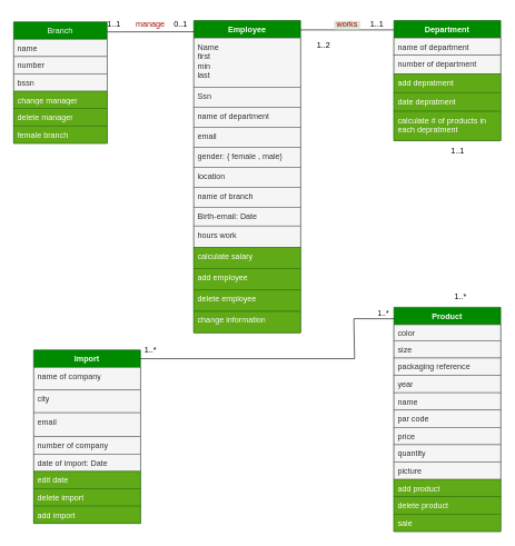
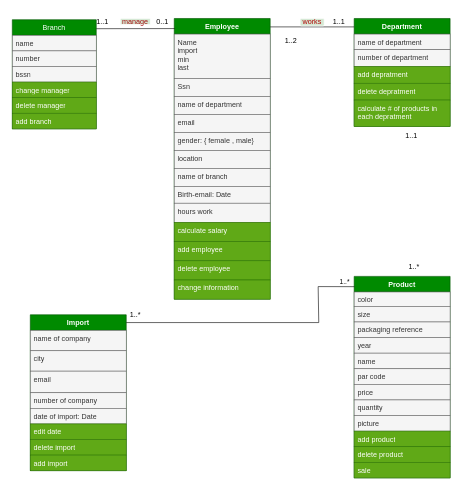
  <mxCell id="0" />
  <mxCell id="1" parent="0" />
  <mxCell id="2" value="Branch" style="swimlane;fontStyle=0;childLayout=stackLayout;horizontal=1;startSize=26;fillColor=#008a00;horizontalStack=0;resizeParent=1;resizeParentMax=0;resizeLast=0;collapsible=1;marginBottom=0;whiteSpace=wrap;html=1;fontColor=#ffffff;strokeColor=#005700;" parent="1" vertex="1"><mxGeometry x="20" y="32" width="140" height="182" as="geometry"><mxRectangle x="40" y="80" width="80" height="30" as="alternateBounds" /></mxGeometry></mxCell>
  <mxCell id="3" value="name" style="text;strokeColor=#666666;fillColor=#f5f5f5;align=left;verticalAlign=top;spacingLeft=4;spacingRight=4;overflow=hidden;rotatable=0;points=[[0,0.5],[1,0.5]];portConstraint=eastwest;whiteSpace=wrap;html=1;fontColor=#333333;" parent="2" vertex="1"><mxGeometry y="26" width="140" height="26" as="geometry" /></mxCell>
  <mxCell id="4" value="number" style="text;strokeColor=#666666;fillColor=#f5f5f5;align=left;verticalAlign=top;spacingLeft=4;spacingRight=4;overflow=hidden;rotatable=0;points=[[0,0.5],[1,0.5]];portConstraint=eastwest;whiteSpace=wrap;html=1;fontColor=#333333;" parent="2" vertex="1"><mxGeometry y="52" width="140" height="26" as="geometry" /></mxCell>
  <mxCell id="5" value="bssn" style="text;strokeColor=#666666;fillColor=#f5f5f5;align=left;verticalAlign=top;spacingLeft=4;spacingRight=4;overflow=hidden;rotatable=0;points=[[0,0.5],[1,0.5]];portConstraint=eastwest;whiteSpace=wrap;html=1;fontColor=#333333;" vertex="1" parent="2"><mxGeometry y="78" width="140" height="26" as="geometry" /></mxCell>
  <mxCell id="6" value="change manager" style="text;strokeColor=#2D7600;fillColor=#60a917;align=left;verticalAlign=top;spacingLeft=4;spacingRight=4;overflow=hidden;rotatable=0;points=[[0,0.5],[1,0.5]];portConstraint=eastwest;whiteSpace=wrap;html=1;fontColor=#ffffff;" parent="2" vertex="1"><mxGeometry y="104" width="140" height="26" as="geometry" /></mxCell>
  <mxCell id="7" value="delete manager" style="text;strokeColor=#2D7600;fillColor=#60a917;align=left;verticalAlign=top;spacingLeft=4;spacingRight=4;overflow=hidden;rotatable=0;points=[[0,0.5],[1,0.5]];portConstraint=eastwest;whiteSpace=wrap;html=1;fontColor=#ffffff;" parent="2" vertex="1"><mxGeometry y="130" width="140" height="26" as="geometry" /></mxCell>
- <mxCell id="8" value="female branch" style="text;strokeColor=#2D7600;fillColor=#60a917;align=left;verticalAlign=top;spacingLeft=4;spacingRight=4;overflow=hidden;rotatable=0;points=[[0,0.5],[1,0.5]];portConstraint=eastwest;whiteSpace=wrap;html=1;fontColor=#ffffff;" parent="2" vertex="1"><mxGeometry y="156" width="140" height="26" as="geometry" /></mxCell>
+ <mxCell id="8" value="add branch" style="text;strokeColor=#2D7600;fillColor=#60a917;align=left;verticalAlign=top;spacingLeft=4;spacingRight=4;overflow=hidden;rotatable=0;points=[[0,0.5],[1,0.5]];portConstraint=eastwest;whiteSpace=wrap;html=1;fontColor=#ffffff;" parent="2" vertex="1"><mxGeometry y="156" width="140" height="26" as="geometry" /></mxCell>
  <mxCell id="9" value="Product" style="swimlane;fontStyle=1;align=center;verticalAlign=top;childLayout=stackLayout;horizontal=1;startSize=26;horizontalStack=0;resizeParent=1;resizeParentMax=0;resizeLast=0;collapsible=1;marginBottom=0;whiteSpace=wrap;html=1;fillColor=#008a00;fontColor=#ffffff;strokeColor=#005700;" parent="1" vertex="1"><mxGeometry x="590" y="460" width="160" height="336" as="geometry" /></mxCell>
  <mxCell id="10" value="color&lt;br&gt;" style="text;strokeColor=#666666;fillColor=#f5f5f5;align=left;verticalAlign=top;spacingLeft=4;spacingRight=4;overflow=hidden;rotatable=0;points=[[0,0.5],[1,0.5]];portConstraint=eastwest;whiteSpace=wrap;html=1;fontColor=#333333;" parent="9" vertex="1"><mxGeometry y="26" width="160" height="24" as="geometry" /></mxCell>
  <mxCell id="11" value="" style="line;strokeWidth=1;fillColor=none;align=left;verticalAlign=middle;spacingTop=-1;spacingLeft=3;spacingRight=3;rotatable=0;labelPosition=right;points=[];portConstraint=eastwest;strokeColor=inherit;" parent="9" vertex="1"><mxGeometry y="50" width="160" as="geometry" /></mxCell>
  <mxCell id="12" value="size" style="text;align=left;verticalAlign=top;spacingLeft=4;spacingRight=4;overflow=hidden;rotatable=0;points=[[0,0.5],[1,0.5]];portConstraint=eastwest;whiteSpace=wrap;html=1;fillColor=#f5f5f5;fontColor=#333333;strokeColor=#666666;" parent="9" vertex="1"><mxGeometry y="50" width="160" height="26" as="geometry" /></mxCell>
  <mxCell id="13" value="packaging reference" style="text;align=left;verticalAlign=top;spacingLeft=4;spacingRight=4;overflow=hidden;rotatable=0;points=[[0,0.5],[1,0.5]];portConstraint=eastwest;whiteSpace=wrap;html=1;fillColor=#f5f5f5;fontColor=#333333;strokeColor=#666666;" parent="9" vertex="1"><mxGeometry y="76" width="160" height="26" as="geometry" /></mxCell>
  <mxCell id="14" value="year" style="text;align=left;verticalAlign=top;spacingLeft=4;spacingRight=4;overflow=hidden;rotatable=0;points=[[0,0.5],[1,0.5]];portConstraint=eastwest;whiteSpace=wrap;html=1;fillColor=#f5f5f5;fontColor=#333333;strokeColor=#666666;" parent="9" vertex="1"><mxGeometry y="102" width="160" height="26" as="geometry" /></mxCell>
  <mxCell id="15" value="name" style="text;align=left;verticalAlign=top;spacingLeft=4;spacingRight=4;overflow=hidden;rotatable=0;points=[[0,0.5],[1,0.5]];portConstraint=eastwest;whiteSpace=wrap;html=1;fillColor=#f5f5f5;fontColor=#333333;strokeColor=#666666;" parent="9" vertex="1"><mxGeometry y="128" width="160" height="26" as="geometry" /></mxCell>
  <mxCell id="16" value="par code" style="text;strokeColor=#666666;fillColor=#f5f5f5;align=left;verticalAlign=top;spacingLeft=4;spacingRight=4;overflow=hidden;rotatable=0;points=[[0,0.5],[1,0.5]];portConstraint=eastwest;whiteSpace=wrap;html=1;fontColor=#333333;" parent="9" vertex="1"><mxGeometry y="154" width="160" height="26" as="geometry" /></mxCell>
  <mxCell id="17" value="price" style="text;strokeColor=#666666;fillColor=#f5f5f5;align=left;verticalAlign=top;spacingLeft=4;spacingRight=4;overflow=hidden;rotatable=0;points=[[0,0.5],[1,0.5]];portConstraint=eastwest;whiteSpace=wrap;html=1;fontColor=#333333;" parent="9" vertex="1"><mxGeometry y="180" width="160" height="26" as="geometry" /></mxCell>
  <mxCell id="18" value="quantity" style="text;strokeColor=#666666;fillColor=#f5f5f5;align=left;verticalAlign=top;spacingLeft=4;spacingRight=4;overflow=hidden;rotatable=0;points=[[0,0.5],[1,0.5]];portConstraint=eastwest;whiteSpace=wrap;html=1;fontColor=#333333;" parent="9" vertex="1"><mxGeometry y="206" width="160" height="26" as="geometry" /></mxCell>
  <mxCell id="19" value="picture" style="text;strokeColor=#666666;fillColor=#f5f5f5;align=left;verticalAlign=top;spacingLeft=4;spacingRight=4;overflow=hidden;rotatable=0;points=[[0,0.5],[1,0.5]];portConstraint=eastwest;whiteSpace=wrap;html=1;fontColor=#333333;" parent="9" vertex="1"><mxGeometry y="232" width="160" height="26" as="geometry" /></mxCell>
  <mxCell id="20" value="add product" style="text;strokeColor=#2D7600;fillColor=#60a917;align=left;verticalAlign=top;spacingLeft=4;spacingRight=4;overflow=hidden;rotatable=0;points=[[0,0.5],[1,0.5]];portConstraint=eastwest;whiteSpace=wrap;html=1;fontColor=#ffffff;" parent="9" vertex="1"><mxGeometry y="258" width="160" height="26" as="geometry" /></mxCell>
  <mxCell id="21" value="delete product" style="text;strokeColor=#2D7600;fillColor=#60a917;align=left;verticalAlign=top;spacingLeft=4;spacingRight=4;overflow=hidden;rotatable=0;points=[[0,0.5],[1,0.5]];portConstraint=eastwest;whiteSpace=wrap;html=1;fontColor=#ffffff;" parent="9" vertex="1"><mxGeometry y="284" width="160" height="26" as="geometry" /></mxCell>
  <mxCell id="22" value="sale" style="text;strokeColor=#2D7600;fillColor=#60a917;align=left;verticalAlign=top;spacingLeft=4;spacingRight=4;overflow=hidden;rotatable=0;points=[[0,0.5],[1,0.5]];portConstraint=eastwest;whiteSpace=wrap;html=1;fontColor=#ffffff;" parent="9" vertex="1"><mxGeometry y="310" width="160" height="26" as="geometry" /></mxCell>
  <mxCell id="23" value="Department" style="swimlane;fontStyle=1;align=center;verticalAlign=top;childLayout=stackLayout;horizontal=1;startSize=26;horizontalStack=0;resizeParent=1;resizeParentMax=0;resizeLast=0;collapsible=1;marginBottom=0;whiteSpace=wrap;html=1;fillColor=#008a00;fontColor=#ffffff;strokeColor=#005700;" parent="1" vertex="1"><mxGeometry x="590" y="30" width="160" height="180" as="geometry" /></mxCell>
  <mxCell id="24" value="name of department" style="text;strokeColor=#666666;fillColor=#f5f5f5;align=left;verticalAlign=top;spacingLeft=4;spacingRight=4;overflow=hidden;rotatable=0;points=[[0,0.5],[1,0.5]];portConstraint=eastwest;whiteSpace=wrap;html=1;fontColor=#333333;" parent="23" vertex="1"><mxGeometry y="26" width="160" height="26" as="geometry" /></mxCell>
  <mxCell id="25" value="number of department" style="text;strokeColor=#666666;fillColor=#f5f5f5;align=left;verticalAlign=top;spacingLeft=4;spacingRight=4;overflow=hidden;rotatable=0;points=[[0,0.5],[1,0.5]];portConstraint=eastwest;whiteSpace=wrap;html=1;fontColor=#333333;" parent="23" vertex="1"><mxGeometry y="52" width="160" height="28" as="geometry" /></mxCell>
  <mxCell id="26" value="" style="line;strokeWidth=1;fillColor=none;align=left;verticalAlign=middle;spacingTop=-1;spacingLeft=3;spacingRight=3;rotatable=0;labelPosition=right;points=[];portConstraint=eastwest;strokeColor=inherit;" parent="23" vertex="1"><mxGeometry y="80" width="160" as="geometry" /></mxCell>
  <mxCell id="27" value="add depratment" style="text;strokeColor=#2D7600;fillColor=#60a917;align=left;verticalAlign=top;spacingLeft=4;spacingRight=4;overflow=hidden;rotatable=0;points=[[0,0.5],[1,0.5]];portConstraint=eastwest;whiteSpace=wrap;html=1;fontColor=#ffffff;" parent="23" vertex="1"><mxGeometry y="80" width="160" height="28" as="geometry" /></mxCell>
- <mxCell id="28" value="date depratment" style="text;strokeColor=#2D7600;fillColor=#60a917;align=left;verticalAlign=top;spacingLeft=4;spacingRight=4;overflow=hidden;rotatable=0;points=[[0,0.5],[1,0.5]];portConstraint=eastwest;whiteSpace=wrap;html=1;fontColor=#ffffff;" parent="23" vertex="1"><mxGeometry y="108" width="160" height="28" as="geometry" /></mxCell>
+ <mxCell id="28" value="delete depratment" style="text;strokeColor=#2D7600;fillColor=#60a917;align=left;verticalAlign=top;spacingLeft=4;spacingRight=4;overflow=hidden;rotatable=0;points=[[0,0.5],[1,0.5]];portConstraint=eastwest;whiteSpace=wrap;html=1;fontColor=#ffffff;" parent="23" vertex="1"><mxGeometry y="108" width="160" height="28" as="geometry" /></mxCell>
  <mxCell id="29" value="calculate # of products in each depratment" style="text;strokeColor=#2D7600;fillColor=#60a917;align=left;verticalAlign=top;spacingLeft=4;spacingRight=4;overflow=hidden;rotatable=0;points=[[0,0.5],[1,0.5]];portConstraint=eastwest;whiteSpace=wrap;html=1;fontColor=#ffffff;" parent="23" vertex="1"><mxGeometry y="136" width="160" height="44" as="geometry" /></mxCell>
  <mxCell id="30" value="Employee" style="swimlane;fontStyle=1;align=center;verticalAlign=top;childLayout=stackLayout;horizontal=1;startSize=26;horizontalStack=0;resizeParent=1;resizeParentMax=0;resizeLast=0;collapsible=1;marginBottom=0;whiteSpace=wrap;html=1;fillColor=#008a00;fontColor=#ffffff;strokeColor=#005700;" parent="1" vertex="1"><mxGeometry x="290" y="30" width="160" height="468" as="geometry"><mxRectangle x="200" y="80" width="100" height="30" as="alternateBounds" /></mxGeometry></mxCell>
- <mxCell id="31" value="Name&lt;br&gt;first&lt;br&gt;min&lt;br&gt;last" style="text;align=left;verticalAlign=top;spacingLeft=4;spacingRight=4;overflow=hidden;rotatable=0;points=[[0,0.5],[1,0.5]];portConstraint=eastwest;whiteSpace=wrap;html=1;fillColor=#f5f5f5;fontColor=#333333;strokeColor=#666666;" parent="30" vertex="1"><mxGeometry y="26" width="160" height="74" as="geometry" /></mxCell>
+ <mxCell id="31" value="Name&lt;br&gt;import&lt;br&gt;min&lt;br&gt;last" style="text;align=left;verticalAlign=top;spacingLeft=4;spacingRight=4;overflow=hidden;rotatable=0;points=[[0,0.5],[1,0.5]];portConstraint=eastwest;whiteSpace=wrap;html=1;fillColor=#f5f5f5;fontColor=#333333;strokeColor=#666666;" parent="30" vertex="1"><mxGeometry y="26" width="160" height="74" as="geometry" /></mxCell>
  <mxCell id="32" value="Ssn" style="text;strokeColor=#666666;fillColor=#f5f5f5;align=left;verticalAlign=top;spacingLeft=4;spacingRight=4;overflow=hidden;rotatable=0;points=[[0,0.5],[1,0.5]];portConstraint=eastwest;whiteSpace=wrap;html=1;fontColor=#333333;" parent="30" vertex="1"><mxGeometry y="100" width="160" height="30" as="geometry" /></mxCell>
  <mxCell id="33" value="name of department" style="text;strokeColor=#666666;fillColor=#f5f5f5;align=left;verticalAlign=top;spacingLeft=4;spacingRight=4;overflow=hidden;rotatable=0;points=[[0,0.5],[1,0.5]];portConstraint=eastwest;whiteSpace=wrap;html=1;fontColor=#333333;" parent="30" vertex="1"><mxGeometry y="130" width="160" height="30" as="geometry" /></mxCell>
  <mxCell id="34" value="email" style="text;strokeColor=#666666;fillColor=#f5f5f5;align=left;verticalAlign=top;spacingLeft=4;spacingRight=4;overflow=hidden;rotatable=0;points=[[0,0.5],[1,0.5]];portConstraint=eastwest;whiteSpace=wrap;html=1;fontColor=#333333;" parent="30" vertex="1"><mxGeometry y="160" width="160" height="30" as="geometry" /></mxCell>
  <mxCell id="35" value="gender: { female , male}" style="text;strokeColor=#666666;fillColor=#f5f5f5;align=left;verticalAlign=top;spacingLeft=4;spacingRight=4;overflow=hidden;rotatable=0;points=[[0,0.5],[1,0.5]];portConstraint=eastwest;whiteSpace=wrap;html=1;fontColor=#333333;" parent="30" vertex="1"><mxGeometry y="190" width="160" height="30" as="geometry" /></mxCell>
  <mxCell id="36" value="location" style="text;strokeColor=#666666;fillColor=#f5f5f5;align=left;verticalAlign=top;spacingLeft=4;spacingRight=4;overflow=hidden;rotatable=0;points=[[0,0.5],[1,0.5]];portConstraint=eastwest;whiteSpace=wrap;html=1;fontColor=#333333;" parent="30" vertex="1"><mxGeometry y="220" width="160" height="30" as="geometry" /></mxCell>
  <mxCell id="37" value="name of branch" style="text;strokeColor=#666666;fillColor=#f5f5f5;align=left;verticalAlign=top;spacingLeft=4;spacingRight=4;overflow=hidden;rotatable=0;points=[[0,0.5],[1,0.5]];portConstraint=eastwest;whiteSpace=wrap;html=1;fontColor=#333333;" parent="30" vertex="1"><mxGeometry y="250" width="160" height="30" as="geometry" /></mxCell>
  <mxCell id="38" value="Birth-email: Date" style="text;strokeColor=#666666;fillColor=#f5f5f5;align=left;verticalAlign=top;spacingLeft=4;spacingRight=4;overflow=hidden;rotatable=0;points=[[0,0.5],[1,0.5]];portConstraint=eastwest;whiteSpace=wrap;html=1;fontColor=#333333;" parent="30" vertex="1"><mxGeometry y="280" width="160" height="28" as="geometry" /></mxCell>
  <mxCell id="39" value="hours work" style="text;strokeColor=#666666;fillColor=#f5f5f5;align=left;verticalAlign=top;spacingLeft=4;spacingRight=4;overflow=hidden;rotatable=0;points=[[0,0.5],[1,0.5]];portConstraint=eastwest;whiteSpace=wrap;html=1;fontColor=#333333;" parent="30" vertex="1"><mxGeometry y="308" width="160" height="32" as="geometry" /></mxCell>
  <mxCell id="40" value="" style="line;strokeWidth=1;fillColor=none;align=left;verticalAlign=middle;spacingTop=-1;spacingLeft=3;spacingRight=3;rotatable=0;labelPosition=right;points=[];portConstraint=eastwest;strokeColor=inherit;" parent="30" vertex="1"><mxGeometry y="340" width="160" as="geometry" /></mxCell>
  <mxCell id="41" value="calculate salary" style="text;align=left;verticalAlign=top;spacingLeft=4;spacingRight=4;overflow=hidden;rotatable=0;points=[[0,0.5],[1,0.5]];portConstraint=eastwest;whiteSpace=wrap;html=1;fillColor=#60a917;fontColor=#ffffff;strokeColor=#2D7600;" parent="30" vertex="1"><mxGeometry y="340" width="160" height="32" as="geometry" /></mxCell>
  <mxCell id="42" value="add employee" style="text;align=left;verticalAlign=top;spacingLeft=4;spacingRight=4;overflow=hidden;rotatable=0;points=[[0,0.5],[1,0.5]];portConstraint=eastwest;whiteSpace=wrap;html=1;fillColor=#60a917;fontColor=#ffffff;strokeColor=#2D7600;" parent="30" vertex="1"><mxGeometry y="372" width="160" height="32" as="geometry" /></mxCell>
  <mxCell id="43" value="delete employee" style="text;align=left;verticalAlign=top;spacingLeft=4;spacingRight=4;overflow=hidden;rotatable=0;points=[[0,0.5],[1,0.5]];portConstraint=eastwest;whiteSpace=wrap;html=1;fillColor=#60a917;fontColor=#ffffff;strokeColor=#2D7600;" parent="30" vertex="1"><mxGeometry y="404" width="160" height="32" as="geometry" /></mxCell>
  <mxCell id="44" value="change information" style="text;align=left;verticalAlign=top;spacingLeft=4;spacingRight=4;overflow=hidden;rotatable=0;points=[[0,0.5],[1,0.5]];portConstraint=eastwest;whiteSpace=wrap;html=1;fillColor=#60a917;fontColor=#ffffff;strokeColor=#2D7600;" parent="30" vertex="1"><mxGeometry y="436" width="160" height="32" as="geometry" /></mxCell>
  <mxCell id="45" value="" style="line;strokeWidth=1;fillColor=none;align=left;verticalAlign=middle;spacingTop=-1;spacingLeft=3;spacingRight=3;rotatable=0;labelPosition=right;points=[];portConstraint=eastwest;strokeColor=inherit;" parent="1" vertex="1"><mxGeometry x="450" y="40" width="140" height="8" as="geometry" /></mxCell>
  <mxCell id="46" value="1..2" style="rounded=1;whiteSpace=wrap;html=1;strokeColor=#ffffff;arcSize=50;" parent="1" vertex="1"><mxGeometry x="470" y="60" width="30" height="15" as="geometry" /></mxCell>
  <mxCell id="47" value="1..1" style="rounded=1;whiteSpace=wrap;html=1;strokeColor=#ffffff;" parent="1" vertex="1"><mxGeometry x="550" y="30" width="30" height="10" as="geometry" /></mxCell>
  <mxCell id="48" value="&lt;font color=&quot;#b10202&quot;&gt;works&lt;/font&gt;" style="rounded=1;whiteSpace=wrap;html=1;strokeColor=#ffffff;fillColor=#d5e8d4;" parent="1" vertex="1"><mxGeometry x="500" y="30" width="40" height="12.5" as="geometry" /></mxCell>
  <mxCell id="49" value="" style="endArrow=none;html=1;rounded=0;entryX=1.02;entryY=0.893;entryDx=0;entryDy=0;entryPerimeter=0;" parent="1" target="66" edge="1"><mxGeometry width="50" height="50" relative="1" as="geometry"><mxPoint x="160" y="47" as="sourcePoint" /><mxPoint x="290" y="43" as="targetPoint" /><Array as="points" /></mxGeometry></mxCell>
- <mxCell id="50" value="manage" style="rounded=0;whiteSpace=wrap;html=1;strokeColor=#ffffff;fontColor=#a30a0a;" parent="1" vertex="1"><mxGeometry x="200" y="30" width="50" height="10" as="geometry" /></mxCell>
+ <mxCell id="50" value="manage" style="rounded=0;whiteSpace=wrap;html=1;strokeColor=#ffffff;fontColor=#a30a0a;fillColor=#d5e8d4;" parent="1" vertex="1"><mxGeometry x="200" y="30" width="50" height="10" as="geometry" /></mxCell>
  <mxCell id="51" value="1..*" style="rounded=1;whiteSpace=wrap;html=1;strokeColor=#ffffff;" parent="1" vertex="1"><mxGeometry x="675" y="440" width="30" height="10" as="geometry" /></mxCell>
  <mxCell id="52" value="Import" style="swimlane;fontStyle=1;align=center;verticalAlign=top;childLayout=stackLayout;horizontal=1;startSize=26;horizontalStack=0;resizeParent=1;resizeParentMax=0;resizeLast=0;collapsible=1;marginBottom=0;whiteSpace=wrap;html=1;fillColor=#008a00;fontColor=#ffffff;strokeColor=#005700;" parent="1" vertex="1"><mxGeometry x="50" y="524" width="160" height="260" as="geometry" /></mxCell>
  <mxCell id="53" value="name of company" style="text;strokeColor=#666666;fillColor=#f5f5f5;align=left;verticalAlign=top;spacingLeft=4;spacingRight=4;overflow=hidden;rotatable=0;points=[[0,0.5],[1,0.5]];portConstraint=eastwest;whiteSpace=wrap;html=1;fontColor=#333333;" parent="52" vertex="1"><mxGeometry y="26" width="160" height="34" as="geometry" /></mxCell>
  <mxCell id="54" value="city" style="text;strokeColor=#666666;fillColor=#f5f5f5;align=left;verticalAlign=top;spacingLeft=4;spacingRight=4;overflow=hidden;rotatable=0;points=[[0,0.5],[1,0.5]];portConstraint=eastwest;whiteSpace=wrap;html=1;fontColor=#333333;" parent="52" vertex="1"><mxGeometry y="60" width="160" height="34" as="geometry" /></mxCell>
  <mxCell id="55" value="email" style="text;strokeColor=#666666;fillColor=#f5f5f5;align=left;verticalAlign=top;spacingLeft=4;spacingRight=4;overflow=hidden;rotatable=0;points=[[0,0.5],[1,0.5]];portConstraint=eastwest;whiteSpace=wrap;html=1;fontColor=#333333;" parent="52" vertex="1"><mxGeometry y="94" width="160" height="36" as="geometry" /></mxCell>
  <mxCell id="56" value="number of company" style="text;strokeColor=#666666;fillColor=#f5f5f5;align=left;verticalAlign=top;spacingLeft=4;spacingRight=4;overflow=hidden;rotatable=0;points=[[0,0.5],[1,0.5]];portConstraint=eastwest;whiteSpace=wrap;html=1;fontColor=#333333;" parent="52" vertex="1"><mxGeometry y="130" width="160" height="26" as="geometry" /></mxCell>
  <mxCell id="57" value="date of import: Date" style="text;strokeColor=#666666;fillColor=#f5f5f5;align=left;verticalAlign=top;spacingLeft=4;spacingRight=4;overflow=hidden;rotatable=0;points=[[0,0.5],[1,0.5]];portConstraint=eastwest;whiteSpace=wrap;html=1;fontColor=#333333;" parent="52" vertex="1"><mxGeometry y="156" width="160" height="26" as="geometry" /></mxCell>
  <mxCell id="58" value="edit date" style="text;strokeColor=#2D7600;fillColor=#60a917;align=left;verticalAlign=top;spacingLeft=4;spacingRight=4;overflow=hidden;rotatable=0;points=[[0,0.5],[1,0.5]];portConstraint=eastwest;whiteSpace=wrap;html=1;fontColor=#ffffff;" parent="52" vertex="1"><mxGeometry y="182" width="160" height="26" as="geometry" /></mxCell>
  <mxCell id="59" value="delete import" style="text;strokeColor=#2D7600;fillColor=#60a917;align=left;verticalAlign=top;spacingLeft=4;spacingRight=4;overflow=hidden;rotatable=0;points=[[0,0.5],[1,0.5]];portConstraint=eastwest;whiteSpace=wrap;html=1;fontColor=#ffffff;" parent="52" vertex="1"><mxGeometry y="208" width="160" height="26" as="geometry" /></mxCell>
  <mxCell id="60" value="add import" style="text;strokeColor=#2D7600;fillColor=#60a917;align=left;verticalAlign=top;spacingLeft=4;spacingRight=4;overflow=hidden;rotatable=0;points=[[0,0.5],[1,0.5]];portConstraint=eastwest;whiteSpace=wrap;html=1;fontColor=#ffffff;" parent="52" vertex="1"><mxGeometry y="234" width="160" height="26" as="geometry" /></mxCell>
  <mxCell id="61" value="" style="endArrow=none;html=1;rounded=0;exitX=0.992;exitY=0.08;exitDx=0;exitDy=0;exitPerimeter=0;entryX=0.003;entryY=0.051;entryDx=0;entryDy=0;entryPerimeter=0;" parent="1" target="9" edge="1"><mxGeometry width="50" height="50" relative="1" as="geometry"><mxPoint x="210" y="537" as="sourcePoint" /><mxPoint x="589" y="320" as="targetPoint" /><Array as="points"><mxPoint x="531" y="537" /><mxPoint x="530" y="477" /></Array></mxGeometry></mxCell>
  <mxCell id="62" value="1..*" style="edgeLabel;html=1;align=center;verticalAlign=middle;resizable=0;points=[];" parent="61" vertex="1" connectable="0"><mxGeometry x="0.919" y="9" relative="1" as="geometry"><mxPoint as="offset" /></mxGeometry></mxCell>
  <mxCell id="63" value="1..*" style="text;html=1;align=center;verticalAlign=middle;resizable=0;points=[];autosize=1;strokeColor=none;fillColor=none;" parent="1" vertex="1"><mxGeometry x="205" y="510" width="40" height="30" as="geometry" /></mxCell>
  <mxCell id="64" value="1..1" style="text;html=1;align=center;verticalAlign=middle;resizable=0;points=[];autosize=1;strokeColor=none;fillColor=none;" parent="1" vertex="1"><mxGeometry x="665" y="210" width="40" height="30" as="geometry" /></mxCell>
  <mxCell id="65" value="1..1" style="text;html=1;align=center;verticalAlign=middle;resizable=0;points=[];autosize=1;strokeColor=none;fillColor=none;" parent="1" vertex="1"><mxGeometry x="150" y="20" width="40" height="30" as="geometry" /></mxCell>
  <mxCell id="66" value="0..1" style="text;html=1;align=center;verticalAlign=middle;resizable=0;points=[];autosize=1;strokeColor=none;fillColor=none;" parent="1" vertex="1"><mxGeometry x="250" y="20" width="40" height="30" as="geometry" /></mxCell>
